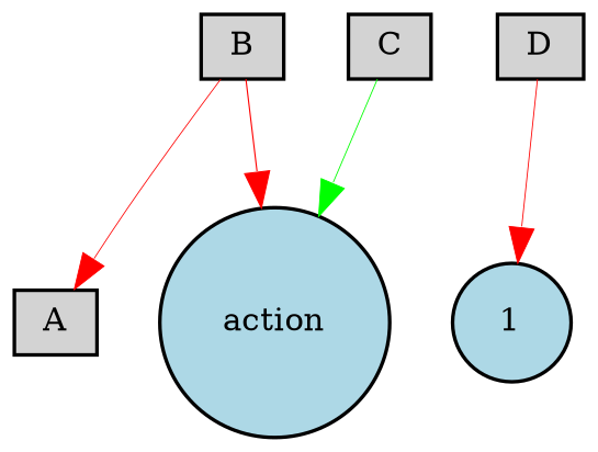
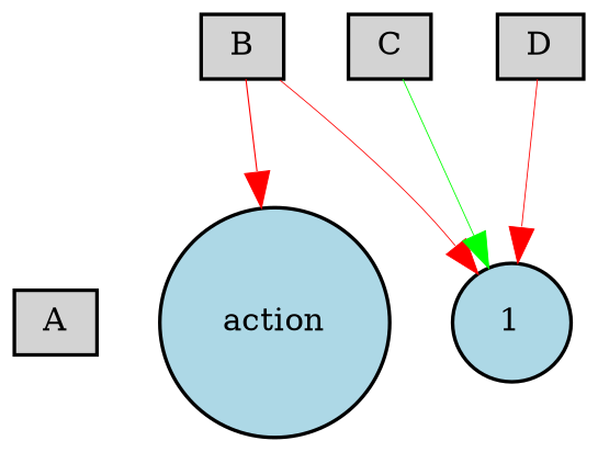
  digraph {
    node [fillcolor=lightgray fontsize=9 shape=box style=filled]
    edge [color=red style=solid]
    A [height=0.2 width=0.2]
    B [height=0.2 width=0.2]
    action [fillcolor=lightblue height=0.2 shape=circle width=0.2]
    1 [fillcolor=lightblue height=0.2 shape=circle width=0.2]
    C [height=0.2 width=0.2]
    D [height=0.2 width=0.2]
    B -> action [penwidth=0.33482011391485134]
-   B -> A [penwidth=0.244545126485461]
-   C -> action [color=green penwidth=0.25342901271287877]
+   B -> 1 [penwidth=0.244545126485461]
+   C -> 1 [color=green penwidth=0.25342901271287877]
    D -> 1 [penwidth=0.25505909124174986]
  }
